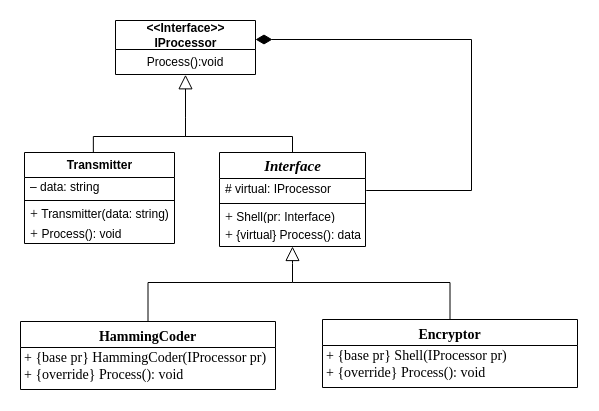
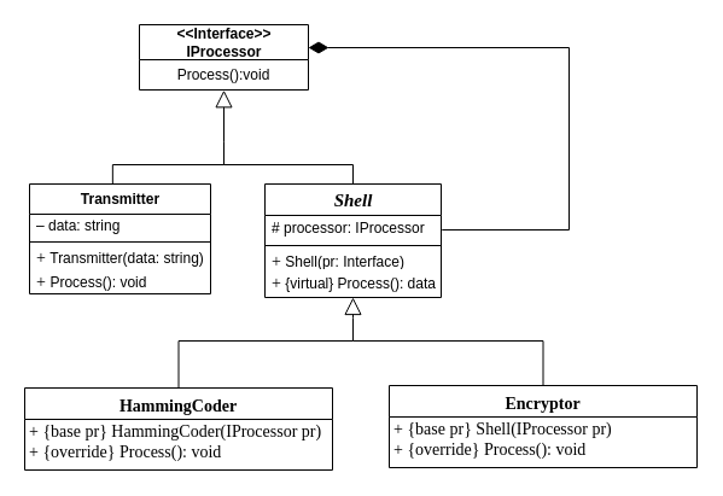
  <mxCell id="0" />
  <mxCell id="1" parent="0" />
  <mxCell id="2" value="&amp;lt;&amp;lt;Interface&amp;gt;&amp;gt;&lt;br&gt;IProcessor" style="swimlane;fontStyle=1;align=center;verticalAlign=middle;childLayout=stackLayout;horizontal=1;startSize=29;horizontalStack=0;resizeParent=1;resizeParentMax=0;resizeLast=0;collapsible=1;marginBottom=0;html=1;" vertex="1" parent="1"><mxGeometry x="115" y="20" width="140" height="54" as="geometry" /></mxCell>
  <mxCell id="3" value="Process():void" style="text;html=1;strokeColor=none;fillColor=none;align=center;verticalAlign=middle;spacingLeft=4;spacingRight=4;overflow=hidden;rotatable=0;points=[[0,0.5],[1,0.5]];portConstraint=eastwest;" vertex="1" parent="2"><mxGeometry y="29" width="140" height="25" as="geometry" /></mxCell>
- <mxCell id="4" value="&lt;i style=&quot;font-size: 15px;&quot;&gt;Interface&lt;br style=&quot;font-size: 15px;&quot;&gt;&lt;/i&gt;" style="swimlane;fontStyle=1;align=center;verticalAlign=middle;childLayout=stackLayout;horizontal=1;startSize=26;horizontalStack=0;resizeParent=1;resizeParentMax=0;resizeLast=0;collapsible=1;marginBottom=0;html=1;fontFamily=Times New Roman;fontSize=15;" vertex="1" parent="1"><mxGeometry x="219" y="152" width="146" height="94" as="geometry" /></mxCell>
- <mxCell id="5" value="# virtual: IProcessor" style="text;html=1;strokeColor=none;fillColor=none;align=left;verticalAlign=middle;spacingLeft=4;spacingRight=4;overflow=hidden;rotatable=0;points=[[0,0.5],[1,0.5]];portConstraint=eastwest;" vertex="1" parent="4"><mxGeometry y="26" width="146" height="22" as="geometry" /></mxCell>
+ <mxCell id="4" value="&lt;i style=&quot;font-size: 15px;&quot;&gt;Shell&lt;br style=&quot;font-size: 15px;&quot;&gt;&lt;/i&gt;" style="swimlane;fontStyle=1;align=center;verticalAlign=middle;childLayout=stackLayout;horizontal=1;startSize=26;horizontalStack=0;resizeParent=1;resizeParentMax=0;resizeLast=0;collapsible=1;marginBottom=0;html=1;fontFamily=Times New Roman;fontSize=15;" vertex="1" parent="1"><mxGeometry x="219" y="152" width="146" height="94" as="geometry" /></mxCell>
+ <mxCell id="5" value="# processor: IProcessor" style="text;html=1;strokeColor=none;fillColor=none;align=left;verticalAlign=middle;spacingLeft=4;spacingRight=4;overflow=hidden;rotatable=0;points=[[0,0.5],[1,0.5]];portConstraint=eastwest;" vertex="1" parent="4"><mxGeometry y="26" width="146" height="22" as="geometry" /></mxCell>
  <mxCell id="6" value="" style="line;html=1;strokeWidth=1;align=left;verticalAlign=middle;spacingTop=-1;spacingLeft=3;spacingRight=3;rotatable=0;labelPosition=right;points=[];portConstraint=eastwest;" vertex="1" parent="4"><mxGeometry y="48" width="146" height="6" as="geometry" /></mxCell>
  <mxCell id="7" value="&lt;span style=&quot;font-family: &amp;quot;Times New Roman&amp;quot;; font-size: 14px;&quot;&gt;+&lt;/span&gt;&amp;nbsp;Shell(pr: Interface)" style="text;html=1;strokeColor=none;fillColor=none;align=left;verticalAlign=middle;spacingLeft=4;spacingRight=4;overflow=hidden;rotatable=0;points=[[0,0.5],[1,0.5]];portConstraint=eastwest;" vertex="1" parent="4"><mxGeometry y="54" width="146" height="18" as="geometry" /></mxCell>
  <mxCell id="8" value="&lt;span style=&quot;font-family: &amp;quot;Times New Roman&amp;quot;; font-size: 14px;&quot;&gt;+&lt;/span&gt;&amp;nbsp;{virtual} Process(): data" style="text;html=1;strokeColor=none;fillColor=none;align=left;verticalAlign=middle;spacingLeft=4;spacingRight=4;overflow=hidden;rotatable=0;points=[[0,0.5],[1,0.5]];portConstraint=eastwest;" vertex="1" parent="4"><mxGeometry y="72" width="146" height="22" as="geometry" /></mxCell>
  <mxCell id="9" value="Transmitter" style="swimlane;fontStyle=1;align=center;verticalAlign=middle;childLayout=stackLayout;horizontal=1;startSize=25;horizontalStack=0;resizeParent=1;resizeParentMax=0;resizeLast=0;collapsible=1;marginBottom=0;html=1;" vertex="1" parent="1"><mxGeometry x="24" y="152" width="150" height="91" as="geometry"><mxRectangle x="1023" y="8" width="92" height="25" as="alternateBounds" /></mxGeometry></mxCell>
  <mxCell id="10" value="– data: string" style="text;html=1;strokeColor=none;fillColor=none;align=left;verticalAlign=middle;spacingLeft=4;spacingRight=4;overflow=hidden;rotatable=0;points=[[0,0.5],[1,0.5]];portConstraint=eastwest;" vertex="1" parent="9"><mxGeometry y="25" width="150" height="20" as="geometry" /></mxCell>
  <mxCell id="11" value="" style="line;html=1;strokeWidth=1;align=left;verticalAlign=middle;spacingTop=-1;spacingLeft=3;spacingRight=3;rotatable=0;labelPosition=right;points=[];portConstraint=eastwest;" vertex="1" parent="9"><mxGeometry y="45" width="150" height="6" as="geometry" /></mxCell>
  <mxCell id="12" value="&lt;span style=&quot;font-family: &amp;quot;Times New Roman&amp;quot;; font-size: 14px;&quot;&gt;+&lt;/span&gt;&amp;nbsp;Transmitter(data: string)" style="text;html=1;strokeColor=none;fillColor=none;align=left;verticalAlign=middle;spacingLeft=4;spacingRight=4;overflow=hidden;rotatable=0;points=[[0,0.5],[1,0.5]];portConstraint=eastwest;" vertex="1" parent="9"><mxGeometry y="51" width="150" height="20" as="geometry" /></mxCell>
  <mxCell id="13" value="&lt;span style=&quot;font-family: &amp;quot;Times New Roman&amp;quot;; font-size: 14px;&quot;&gt;+&amp;nbsp;&lt;/span&gt;Process(): void" style="text;html=1;strokeColor=none;fillColor=none;align=left;verticalAlign=middle;spacingLeft=4;spacingRight=4;overflow=hidden;rotatable=0;points=[[0,0.5],[1,0.5]];portConstraint=eastwest;" vertex="1" parent="9"><mxGeometry y="71" width="150" height="20" as="geometry" /></mxCell>
  <mxCell id="14" value="{disjoint}" style="ellipse;html=1;fillColor=none;strokeColor=none;labelPosition=right;align=left;comic=0;pointerEvents=1;noLabel=1;opacity=0;dashed=1;strokeWidth=0;fillOpacity=0;strokeOpacity=0;overflow=hidden;labelPadding=0;connectable=1;snapToPoint=0;perimeter=none;" vertex="1" parent="1"><mxGeometry x="183" y="115" width="4" height="4" as="geometry" /></mxCell>
  <mxCell id="15" value="" style="edgeStyle=elbowEdgeStyle;html=1;endSize=12;endArrow=block;endFill=0;elbow=horizontal;rounded=0;strokeColor=default;entryX=0.499;entryY=1.011;entryDx=0;entryDy=0;entryPerimeter=0;" edge="1" source="14" parent="1" target="3"><mxGeometry x="1" relative="1" as="geometry"><mxPoint x="185" y="92" as="targetPoint" /></mxGeometry></mxCell>
  <mxCell id="16" value="" style="edgeStyle=elbowEdgeStyle;html=1;elbow=vertical;verticalAlign=bottom;endArrow=none;rounded=0;strokeColor=default;" edge="1" source="14" parent="1" target="4"><mxGeometry x="1" relative="1" as="geometry"><mxPoint x="255" y="142" as="targetPoint" /></mxGeometry></mxCell>
  <mxCell id="17" value="" style="edgeStyle=elbowEdgeStyle;html=1;elbow=vertical;verticalAlign=bottom;endArrow=none;rounded=0;strokeColor=default;entryX=0.459;entryY=0;entryDx=0;entryDy=0;entryPerimeter=0;" edge="1" source="14" parent="1" target="9"><mxGeometry x="1" relative="1" as="geometry"><mxPoint x="115" y="142" as="targetPoint" /></mxGeometry></mxCell>
  <mxCell id="18" value="HammingCoder" style="swimlane;fontStyle=1;align=center;verticalAlign=top;childLayout=stackLayout;horizontal=1;startSize=26;horizontalStack=0;resizeParent=1;resizeParentMax=0;resizeLast=0;collapsible=1;marginBottom=0;comic=0;pointerEvents=1;fontFamily=Times New Roman;fontSize=14;strokeWidth=1;fillColor=default;gradientColor=none;" vertex="1" parent="1"><mxGeometry x="20" y="321" width="255" height="68" as="geometry"><mxRectangle x="1129" y="174" width="92" height="26" as="alternateBounds" /></mxGeometry></mxCell>
  <mxCell id="19" value="+ {base pr} HammingCoder(IProcessor pr)" style="text;strokeColor=none;fillColor=none;align=left;verticalAlign=middle;spacingLeft=4;spacingRight=0;overflow=hidden;rotatable=0;points=[[0,0.5],[1,0.5]];portConstraint=eastwest;dashed=1;comic=0;pointerEvents=1;fontFamily=Times New Roman;fontSize=14;opacity=0;spacing=0;" vertex="1" parent="18"><mxGeometry y="26" width="255" height="18" as="geometry" /></mxCell>
  <mxCell id="20" value="+ {override} Process(): void" style="text;strokeColor=none;fillColor=none;align=left;verticalAlign=middle;spacingLeft=4;spacingRight=0;overflow=hidden;rotatable=0;points=[[0,0.5],[1,0.5]];portConstraint=eastwest;dashed=1;comic=0;pointerEvents=1;fontFamily=Times New Roman;fontSize=14;opacity=0;imageAspect=1;spacing=0;" vertex="1" parent="18"><mxGeometry y="44" width="255" height="16" as="geometry" /></mxCell>
  <mxCell id="21" value="" style="line;strokeWidth=1;fillColor=none;align=left;verticalAlign=middle;spacingTop=-1;spacingLeft=3;spacingRight=3;rotatable=0;labelPosition=right;points=[];portConstraint=eastwest;dashed=1;comic=0;pointerEvents=1;fontFamily=Times New Roman;fontSize=14;opacity=0;" vertex="1" parent="18"><mxGeometry y="60" width="255" height="8" as="geometry" /></mxCell>
  <mxCell id="22" value="{disjoint}" style="ellipse;html=1;fillColor=none;strokeColor=none;labelPosition=right;align=left;comic=0;pointerEvents=1;fontFamily=Times New Roman;fontSize=14;strokeWidth=0;perimeter=none;noLabel=1;" vertex="1" parent="1"><mxGeometry x="290" y="280" width="4" height="4" as="geometry" /></mxCell>
  <mxCell id="23" value="" style="edgeStyle=elbowEdgeStyle;html=1;endSize=12;endArrow=block;endFill=0;elbow=horizontal;rounded=0;fontFamily=Times New Roman;fontSize=14;strokeColor=default;" edge="1" source="22" parent="1" target="8"><mxGeometry x="1" relative="1" as="geometry"><mxPoint x="292" y="264" as="targetPoint" /></mxGeometry></mxCell>
  <mxCell id="24" value="" style="edgeStyle=elbowEdgeStyle;html=1;elbow=vertical;verticalAlign=bottom;endArrow=none;rounded=0;fontFamily=Times New Roman;fontSize=14;strokeColor=default;entryX=0.5;entryY=0;entryDx=0;entryDy=0;" edge="1" source="22" parent="1" target="27"><mxGeometry x="1" relative="1" as="geometry"><mxPoint x="362" y="314" as="targetPoint" /><Array as="points"><mxPoint x="325" y="282" /></Array></mxGeometry></mxCell>
  <mxCell id="25" value="" style="edgeStyle=elbowEdgeStyle;html=1;elbow=vertical;verticalAlign=bottom;endArrow=none;rounded=0;fontFamily=Times New Roman;fontSize=14;strokeColor=default;entryX=0.5;entryY=0;entryDx=0;entryDy=0;" edge="1" source="22" parent="1" target="18"><mxGeometry x="1" relative="1" as="geometry"><mxPoint x="222" y="314" as="targetPoint" /><Array as="points"><mxPoint x="262" y="282" /><mxPoint x="273" y="291" /></Array></mxGeometry></mxCell>
  <mxCell id="26" value="1" style="endArrow=none;endSize=12;startArrow=diamondThin;startSize=14;startFill=1;edgeStyle=orthogonalEdgeStyle;align=left;verticalAlign=bottom;rounded=0;fontFamily=Times New Roman;fontSize=14;strokeColor=default;endFill=0;entryX=0.998;entryY=0.535;entryDx=0;entryDy=0;entryPerimeter=0;anchorPointDirection=1;fontColor=none;noLabel=1;labelBackgroundColor=none;" edge="1" parent="1" target="5"><mxGeometry x="-1" y="3" relative="1" as="geometry"><mxPoint x="255" y="39" as="sourcePoint" /><mxPoint x="366" y="190" as="targetPoint" /><Array as="points"><mxPoint x="471" y="39" /><mxPoint x="471" y="190" /><mxPoint x="366" y="190" /></Array></mxGeometry></mxCell>
  <mxCell id="27" value="Encryptor" style="swimlane;fontStyle=1;align=center;verticalAlign=top;childLayout=stackLayout;horizontal=1;startSize=26;horizontalStack=0;resizeParent=1;resizeParentMax=0;resizeLast=0;collapsible=1;marginBottom=0;comic=0;pointerEvents=1;fontFamily=Times New Roman;fontSize=14;strokeWidth=1;fillColor=default;gradientColor=none;" vertex="1" parent="1"><mxGeometry x="322" y="319" width="255" height="68" as="geometry"><mxRectangle x="1129" y="174" width="92" height="26" as="alternateBounds" /></mxGeometry></mxCell>
  <mxCell id="28" value="+ {base pr} Shell(IProcessor pr)" style="text;strokeColor=none;fillColor=none;align=left;verticalAlign=middle;spacingLeft=4;spacingRight=0;overflow=hidden;rotatable=0;points=[[0,0.5],[1,0.5]];portConstraint=eastwest;dashed=1;comic=0;pointerEvents=1;fontFamily=Times New Roman;fontSize=14;opacity=0;spacing=0;" vertex="1" parent="27"><mxGeometry y="26" width="255" height="18" as="geometry" /></mxCell>
  <mxCell id="29" value="+ {override} Process(): void" style="text;strokeColor=none;fillColor=none;align=left;verticalAlign=middle;spacingLeft=4;spacingRight=0;overflow=hidden;rotatable=0;points=[[0,0.5],[1,0.5]];portConstraint=eastwest;dashed=1;comic=0;pointerEvents=1;fontFamily=Times New Roman;fontSize=14;opacity=0;imageAspect=1;spacing=0;" vertex="1" parent="27"><mxGeometry y="44" width="255" height="16" as="geometry" /></mxCell>
  <mxCell id="30" value="" style="line;strokeWidth=1;fillColor=none;align=left;verticalAlign=middle;spacingTop=-1;spacingLeft=3;spacingRight=3;rotatable=0;labelPosition=right;points=[];portConstraint=eastwest;dashed=1;comic=0;pointerEvents=1;fontFamily=Times New Roman;fontSize=14;opacity=0;" vertex="1" parent="27"><mxGeometry y="60" width="255" height="8" as="geometry" /></mxCell>
